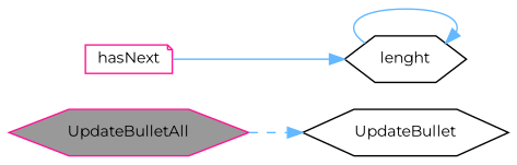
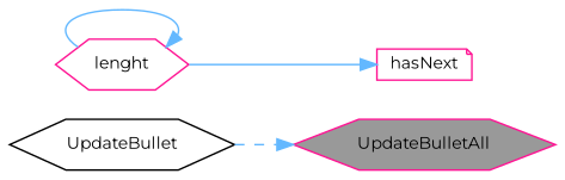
  digraph {
    fontname=Montserrat
    rankdir=LR
    node [color=deeppink fillcolor=white fontname=Montserrat fontsize=10 shape=hexagon style=filled]
    edge [color=steelblue1 fontname=Montserrat fontsize=10 labelfontname=Helvetica labelfontsize=10 style=solid]
    n1 [fillcolor=grey60 fontcolor=black height=0.2 label=UpdateBulletAll width=0.4]
    n2 [color=black height=0.2 label=UpdateBullet width=0.4]
    n3 [height=0.2 label=hasNext shape=note width=0.4]
-   n4 [color=black height=0.2 label=lenght width=0.4]
-   n1 -> n2 [style=dashed]
-   n3 -> n4
+   n4 [height=0.2 label=lenght width=0.4]
+   n2 -> n1 [style=dashed]
+   n4 -> n3
    n4 -> n4
  }
